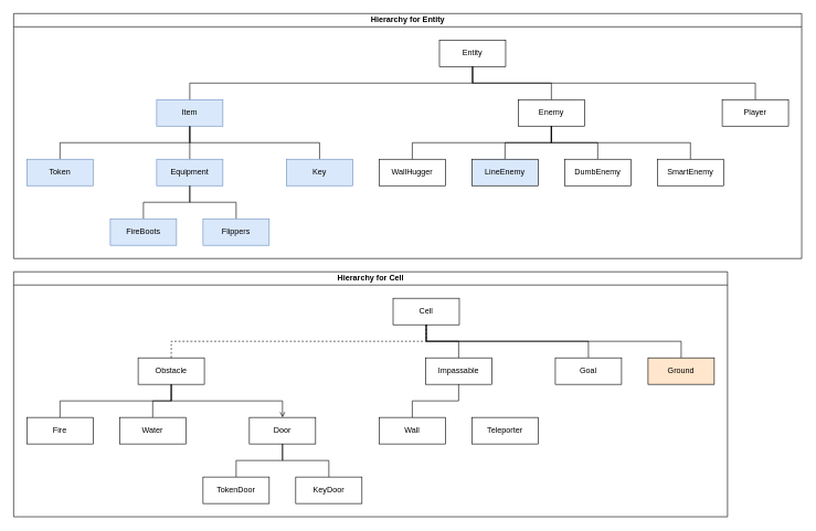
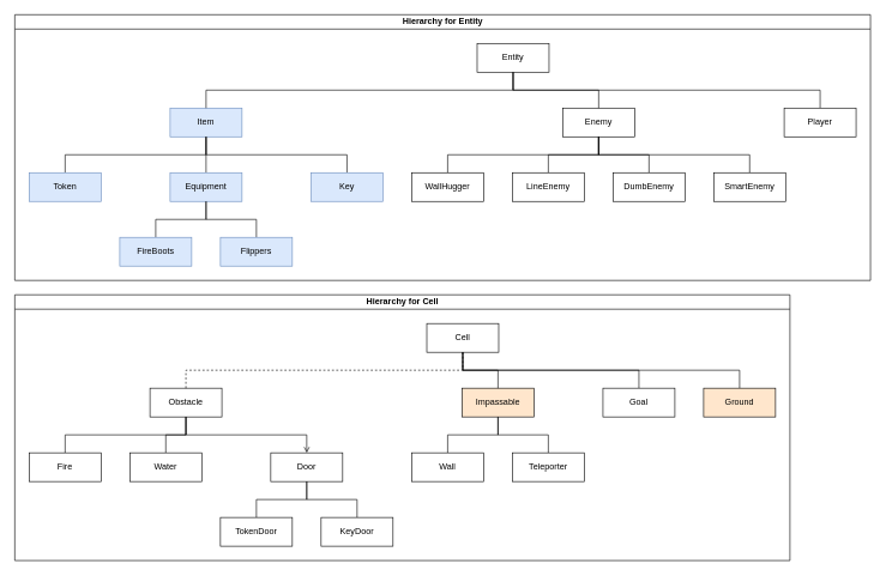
  <mxCell id="0" />
  <mxCell id="1" parent="0" />
  <mxCell id="2" value="Hierarchy for Entity" style="swimlane;html=1;startSize=20;horizontal=1;childLayout=treeLayout;horizontalTree=0;resizable=0;containerType=tree;rounded=0;shadow=0;glass=0;comic=0;direction=east;" parent="1" vertex="1"><mxGeometry x="20" y="20" width="1190" height="370" as="geometry" /></mxCell>
  <mxCell id="3" value="Entity" style="whiteSpace=wrap;html=1;" parent="2" vertex="1"><mxGeometry x="643" y="40" width="100" height="40" as="geometry" /></mxCell>
  <mxCell id="4" value="Item" style="whiteSpace=wrap;html=1;fillColor=#dae8fc;strokeColor=#6c8ebf;" parent="2" vertex="1"><mxGeometry x="216" y="130" width="100" height="40" as="geometry" /></mxCell>
  <mxCell id="5" value="" style="edgeStyle=elbowEdgeStyle;elbow=vertical;html=1;rounded=0;endArrow=none;endFill=0;" parent="2" source="3" target="4" edge="1"><mxGeometry relative="1" as="geometry" /></mxCell>
  <mxCell id="6" value="Enemy" style="whiteSpace=wrap;html=1;" parent="2" vertex="1"><mxGeometry x="762" y="130" width="100" height="40" as="geometry" /></mxCell>
  <mxCell id="7" value="" style="edgeStyle=elbowEdgeStyle;elbow=vertical;html=1;rounded=0;endArrow=none;endFill=0;" parent="2" source="3" target="6" edge="1"><mxGeometry relative="1" as="geometry" /></mxCell>
  <mxCell id="8" value="" style="edgeStyle=elbowEdgeStyle;elbow=vertical;html=1;rounded=0;endArrow=none;endFill=0;" parent="2" source="3" target="9" edge="1"><mxGeometry relative="1" as="geometry"><mxPoint x="-2452" y="560" as="sourcePoint" /></mxGeometry></mxCell>
  <mxCell id="9" value="Player" style="whiteSpace=wrap;html=1;" parent="2" vertex="1"><mxGeometry x="1070" y="130" width="100" height="40" as="geometry" /></mxCell>
  <mxCell id="10" value="" style="edgeStyle=elbowEdgeStyle;elbow=vertical;html=1;rounded=0;endArrow=none;endFill=0;" parent="2" source="6" target="11" edge="1"><mxGeometry relative="1" as="geometry"><mxPoint x="-2272" y="520" as="sourcePoint" /></mxGeometry></mxCell>
  <mxCell id="11" value="WallHugger" style="whiteSpace=wrap;html=1;" parent="2" vertex="1"><mxGeometry x="552" y="220" width="100" height="40" as="geometry" /></mxCell>
  <mxCell id="12" value="" style="edgeStyle=elbowEdgeStyle;elbow=vertical;html=1;rounded=0;endArrow=none;endFill=0;" parent="2" source="6" target="13" edge="1"><mxGeometry relative="1" as="geometry"><mxPoint x="-2272" y="610" as="sourcePoint" /></mxGeometry></mxCell>
- <mxCell id="13" value="LineEnemy" style="whiteSpace=wrap;html=1;fillColor=#dae8fc;" parent="2" vertex="1"><mxGeometry x="692" y="220" width="100" height="40" as="geometry" /></mxCell>
+ <mxCell id="13" value="LineEnemy" style="whiteSpace=wrap;html=1;" parent="2" vertex="1"><mxGeometry x="692" y="220" width="100" height="40" as="geometry" /></mxCell>
  <mxCell id="14" value="" style="edgeStyle=elbowEdgeStyle;elbow=vertical;html=1;rounded=0;endArrow=none;endFill=0;" parent="2" source="6" target="15" edge="1"><mxGeometry relative="1" as="geometry"><mxPoint x="-2076" y="610" as="sourcePoint" /></mxGeometry></mxCell>
  <mxCell id="15" value="DumbEnemy" style="whiteSpace=wrap;html=1;" parent="2" vertex="1"><mxGeometry x="832" y="220" width="100" height="40" as="geometry" /></mxCell>
  <mxCell id="16" value="" style="edgeStyle=elbowEdgeStyle;elbow=vertical;html=1;rounded=0;endArrow=none;endFill=0;" parent="2" source="6" target="17" edge="1"><mxGeometry relative="1" as="geometry"><mxPoint x="-1824" y="610" as="sourcePoint" /></mxGeometry></mxCell>
  <mxCell id="17" value="SmartEnemy" style="whiteSpace=wrap;html=1;" parent="2" vertex="1"><mxGeometry x="972" y="220" width="100" height="40" as="geometry" /></mxCell>
  <mxCell id="18" value="" style="edgeStyle=elbowEdgeStyle;elbow=vertical;html=1;rounded=0;endArrow=none;endFill=0;" parent="2" source="4" target="19" edge="1"><mxGeometry relative="1" as="geometry"><mxPoint x="-1516" y="520" as="sourcePoint" /></mxGeometry></mxCell>
  <mxCell id="19" value="Token" style="whiteSpace=wrap;html=1;fillColor=#dae8fc;strokeColor=#6c8ebf;" parent="2" vertex="1"><mxGeometry x="20" y="220" width="100" height="40" as="geometry" /></mxCell>
  <mxCell id="20" value="" style="edgeStyle=elbowEdgeStyle;elbow=vertical;html=1;rounded=0;endArrow=none;endFill=0;" parent="2" source="4" target="21" edge="1"><mxGeometry relative="1" as="geometry"><mxPoint x="-1516" y="610" as="sourcePoint" /></mxGeometry></mxCell>
  <mxCell id="21" value="Equipment" style="whiteSpace=wrap;html=1;fillColor=#dae8fc;strokeColor=#6c8ebf;" parent="2" vertex="1"><mxGeometry x="216" y="220" width="100" height="40" as="geometry" /></mxCell>
  <mxCell id="22" value="" style="edgeStyle=elbowEdgeStyle;elbow=vertical;html=1;rounded=0;endArrow=none;endFill=0;" parent="2" source="4" target="23" edge="1"><mxGeometry relative="1" as="geometry"><mxPoint x="-1117" y="610" as="sourcePoint" /></mxGeometry></mxCell>
  <mxCell id="23" value="Key" style="whiteSpace=wrap;html=1;fillColor=#dae8fc;strokeColor=#6c8ebf;" parent="2" vertex="1"><mxGeometry x="412" y="220" width="100" height="40" as="geometry" /></mxCell>
  <mxCell id="24" value="" style="edgeStyle=elbowEdgeStyle;elbow=vertical;html=1;rounded=0;endArrow=none;endFill=0;" parent="2" source="21" target="25" edge="1"><mxGeometry relative="1" as="geometry"><mxPoint x="-613" y="610" as="sourcePoint" /></mxGeometry></mxCell>
  <mxCell id="25" value="FireBoots" style="whiteSpace=wrap;html=1;fillColor=#dae8fc;strokeColor=#6c8ebf;" parent="2" vertex="1"><mxGeometry x="146" y="310" width="100" height="40" as="geometry" /></mxCell>
  <mxCell id="26" value="" style="edgeStyle=elbowEdgeStyle;elbow=vertical;html=1;rounded=0;endArrow=none;endFill=0;" parent="2" source="21" target="27" edge="1"><mxGeometry relative="1" as="geometry"><mxPoint x="185" y="700" as="sourcePoint" /></mxGeometry></mxCell>
  <mxCell id="27" value="Flippers" style="whiteSpace=wrap;html=1;fillColor=#dae8fc;strokeColor=#6c8ebf;" parent="2" vertex="1"><mxGeometry x="286" y="310" width="100" height="40" as="geometry" /></mxCell>
  <mxCell id="28" value="Hierarchy for Cell" style="swimlane;html=1;startSize=20;horizontal=1;childLayout=treeLayout;horizontalTree=0;resizable=0;containerType=tree;rounded=0;shadow=0;glass=0;comic=0;" parent="1" vertex="1"><mxGeometry x="20" y="410" width="1078" height="370" as="geometry" /></mxCell>
  <mxCell id="29" value="Cell" style="whiteSpace=wrap;html=1;" parent="28" vertex="1"><mxGeometry x="573" y="40" width="100" height="40" as="geometry" /></mxCell>
  <mxCell id="30" value="Obstacle" style="whiteSpace=wrap;html=1;" parent="28" vertex="1"><mxGeometry x="188" y="130" width="100" height="40" as="geometry" /></mxCell>
  <mxCell id="31" value="" style="edgeStyle=elbowEdgeStyle;elbow=vertical;html=1;rounded=0;endArrow=none;endFill=0;dashed=1;" parent="28" source="29" target="30" edge="1"><mxGeometry relative="1" as="geometry" /></mxCell>
- <mxCell id="32" value="Impassable" style="whiteSpace=wrap;html=1;" parent="28" vertex="1"><mxGeometry x="622" y="130" width="100" height="40" as="geometry" /></mxCell>
+ <mxCell id="32" value="Impassable" style="whiteSpace=wrap;html=1;fillColor=#ffe6cc;" parent="28" vertex="1"><mxGeometry x="622" y="130" width="100" height="40" as="geometry" /></mxCell>
  <mxCell id="33" value="" style="edgeStyle=elbowEdgeStyle;elbow=vertical;html=1;rounded=0;endArrow=none;endFill=0;" parent="28" source="29" target="32" edge="1"><mxGeometry relative="1" as="geometry" /></mxCell>
  <mxCell id="34" value="" style="edgeStyle=elbowEdgeStyle;elbow=vertical;html=1;rounded=0;endArrow=none;endFill=0;" parent="28" source="29" target="35" edge="1"><mxGeometry relative="1" as="geometry"><mxPoint x="-4850" y="590" as="sourcePoint" /></mxGeometry></mxCell>
  <mxCell id="35" value="Goal" style="whiteSpace=wrap;html=1;" parent="28" vertex="1"><mxGeometry x="818" y="130" width="100" height="40" as="geometry" /></mxCell>
  <mxCell id="36" value="" style="edgeStyle=elbowEdgeStyle;elbow=vertical;html=1;rounded=0;endArrow=none;endFill=0;" parent="28" source="29" target="37" edge="1"><mxGeometry relative="1" as="geometry"><mxPoint x="-4710" y="590" as="sourcePoint" /></mxGeometry></mxCell>
  <mxCell id="37" value="Ground" style="whiteSpace=wrap;html=1;fillColor=#ffe6cc;" parent="28" vertex="1"><mxGeometry x="958" y="130" width="100" height="40" as="geometry" /></mxCell>
  <mxCell id="38" value="" style="edgeStyle=elbowEdgeStyle;elbow=vertical;html=1;rounded=0;endArrow=none;endFill=0;" parent="28" source="32" target="39" edge="1"><mxGeometry relative="1" as="geometry"><mxPoint x="-4570" y="680" as="sourcePoint" /></mxGeometry></mxCell>
  <mxCell id="39" value="Wall" style="whiteSpace=wrap;html=1;" parent="28" vertex="1"><mxGeometry x="552" y="220" width="100" height="40" as="geometry" /></mxCell>
+ <mxCell id="40" value="" style="edgeStyle=elbowEdgeStyle;elbow=vertical;html=1;rounded=0;endArrow=none;endFill=0;" parent="28" source="32" target="41" edge="1"><mxGeometry relative="1" as="geometry"><mxPoint x="-4297" y="680" as="sourcePoint" /></mxGeometry></mxCell>
  <mxCell id="41" value="Teleporter" style="whiteSpace=wrap;html=1;" parent="28" vertex="1"><mxGeometry x="692" y="220" width="100" height="40" as="geometry" /></mxCell>
  <mxCell id="42" value="" style="edgeStyle=elbowEdgeStyle;elbow=vertical;html=1;rounded=0;endArrow=none;endFill=0;" parent="28" source="30" target="43" edge="1"><mxGeometry relative="1" as="geometry"><mxPoint x="-2092" y="680" as="sourcePoint" /></mxGeometry></mxCell>
  <mxCell id="43" value="Fire" style="whiteSpace=wrap;html=1;" parent="28" vertex="1"><mxGeometry x="20" y="220" width="100" height="40" as="geometry" /></mxCell>
  <mxCell id="44" value="" style="edgeStyle=elbowEdgeStyle;elbow=vertical;html=1;rounded=0;endArrow=none;endFill=0;" parent="28" source="30" target="45" edge="1"><mxGeometry relative="1" as="geometry"><mxPoint x="-1644" y="680" as="sourcePoint" /></mxGeometry></mxCell>
  <mxCell id="45" value="Water" style="whiteSpace=wrap;html=1;" parent="28" vertex="1"><mxGeometry x="160" y="220" width="100" height="40" as="geometry" /></mxCell>
  <mxCell id="46" value="" style="edgeStyle=elbowEdgeStyle;elbow=vertical;html=1;rounded=0;endArrow=open;endFill=0;" parent="28" source="30" target="47" edge="1"><mxGeometry relative="1" as="geometry"><mxPoint x="-1091" y="680" as="sourcePoint" /></mxGeometry></mxCell>
  <mxCell id="47" value="Door" style="whiteSpace=wrap;html=1;" parent="28" vertex="1"><mxGeometry x="356" y="220" width="100" height="40" as="geometry" /></mxCell>
  <mxCell id="48" value="" style="edgeStyle=elbowEdgeStyle;elbow=vertical;html=1;rounded=0;endArrow=none;endFill=0;" parent="28" source="47" target="49" edge="1"><mxGeometry relative="1" as="geometry"><mxPoint x="-433" y="680" as="sourcePoint" /></mxGeometry></mxCell>
  <mxCell id="49" value="TokenDoor" style="whiteSpace=wrap;html=1;" parent="28" vertex="1"><mxGeometry x="286" y="310" width="100" height="40" as="geometry" /></mxCell>
  <mxCell id="50" value="" style="edgeStyle=elbowEdgeStyle;elbow=vertical;html=1;rounded=0;endArrow=none;endFill=0;" parent="28" source="47" target="51" edge="1"><mxGeometry relative="1" as="geometry"><mxPoint x="-153" y="770" as="sourcePoint" /></mxGeometry></mxCell>
  <mxCell id="51" value="KeyDoor" style="whiteSpace=wrap;html=1;" parent="28" vertex="1"><mxGeometry x="426" y="310" width="100" height="40" as="geometry" /></mxCell>
